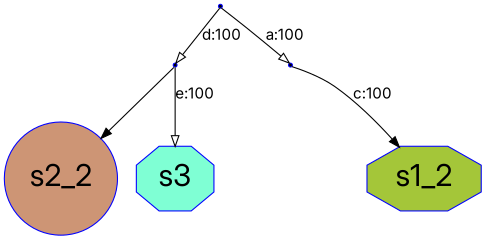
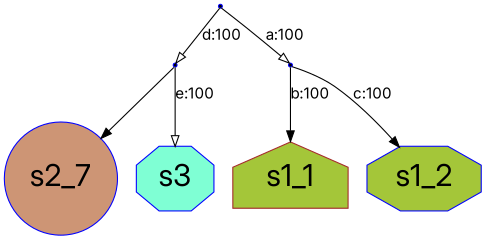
  digraph {
    fontname=Inter
    node [color=blue fillcolor=black fontname=Inter fontsize=28 shape=point style=filled]
    edge [arrowhead=normal fontname=Inter]
+   n1 [color=brown fillcolor="#a4c639" label=s1_1 shape=house]
    n2 [fillcolor="#a4c639" label=s1_2 shape=octagon]
-   n3 [fillcolor="#cd9575" label=s2_2 shape=circle]
+   n3 [fillcolor="#cd9575" label=s2_7 shape=circle]
    n4 [fillcolor="#7fffd4" label=s3 shape=octagon]
    Int1 [fontsize=""]
    Int2 [fontsize=""]
    Int3 [fontsize=""]
    Int1 -> n3
    Int1 -> n4 [arrowhead=onormal label="e:100"]
+   Int2 -> n1 [label="b:100"]
    Int2 -> n2 [label="c:100"]
    Int3 -> Int1 [arrowhead=onormal label="d:100"]
    Int3 -> Int2 [arrowhead=onormal label="a:100"]
  }
